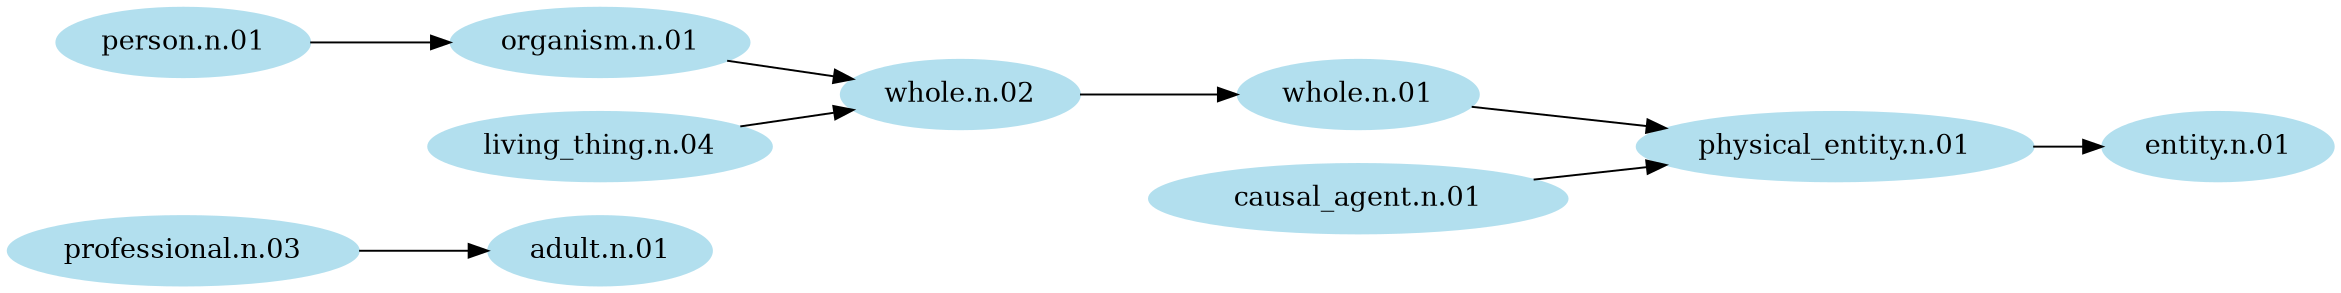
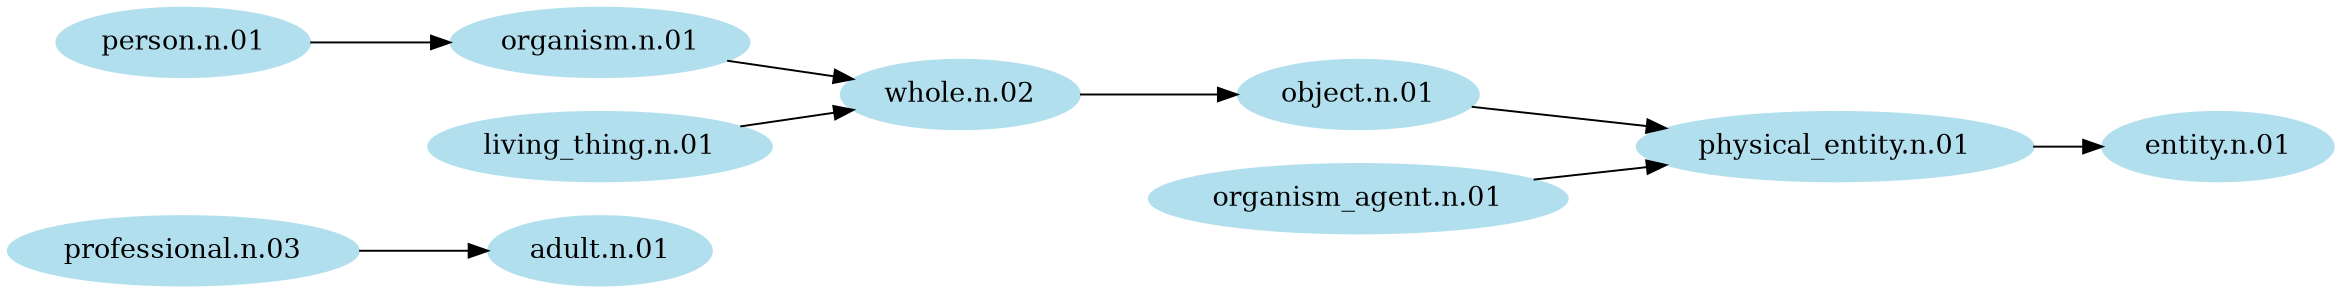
  digraph {
    rankdir=LR
    node [color=lightblue2 style=filled]
    n1 [label="professional.n.03"]
    "adult.n.01"
    "person.n.01"
    "organism.n.01"
-   "causal_agent.n.01"
+   "causal_agent.n.01" [label="organism_agent.n.01"]
    "physical_entity.n.01"
    "whole.n.02"
    "entity.n.01"
-   "living_thing.n.01" [label="living_thing.n.04"]
-   "object.n.01" [label="whole.n.01"]
+   "living_thing.n.01"
+   "object.n.01"
    n1 -> "adult.n.01"
    "person.n.01" -> "organism.n.01"
    "organism.n.01" -> "whole.n.02"
    "causal_agent.n.01" -> "physical_entity.n.01"
    "physical_entity.n.01" -> "entity.n.01"
    "whole.n.02" -> "object.n.01"
    "living_thing.n.01" -> "whole.n.02"
    "object.n.01" -> "physical_entity.n.01"
  }
